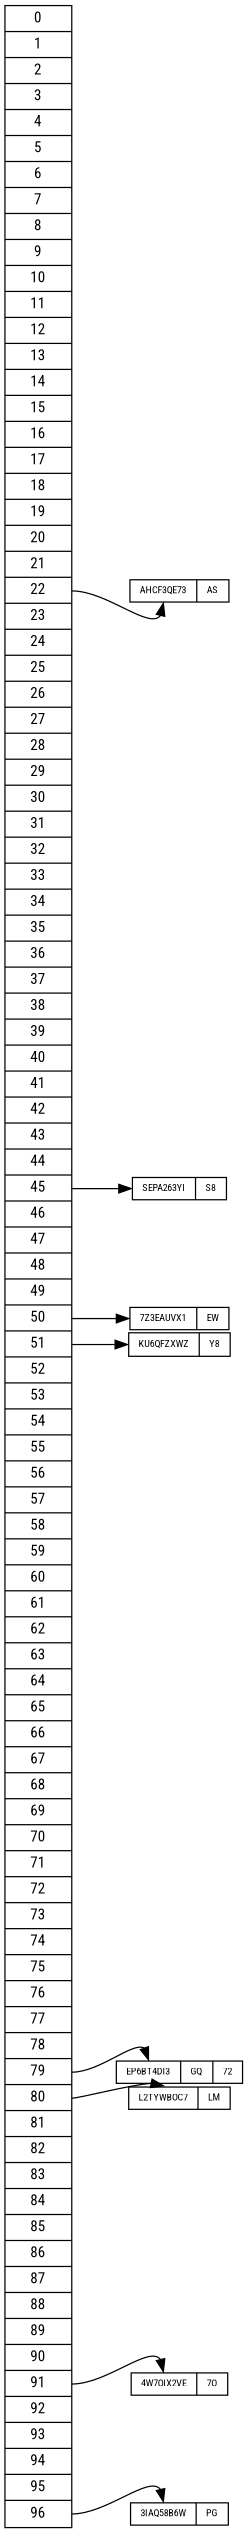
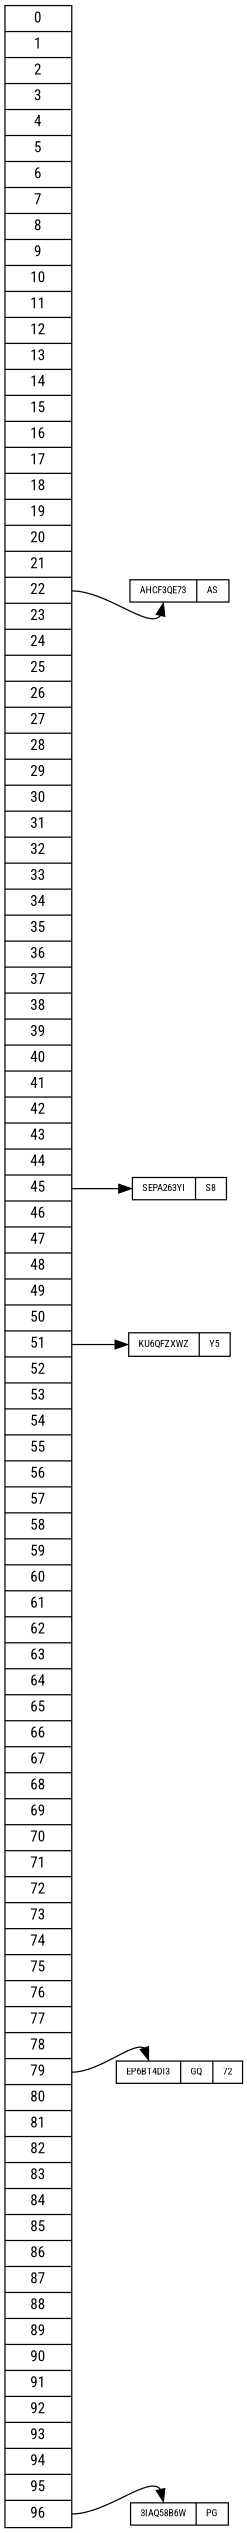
  digraph {
    fontname="Roboto Condensed"
    nodesep=.01
    rankdir=LR
    splines=true
    node [fontname="Roboto Condensed" fontsize=8 shape=record]
    edge [fontname="Roboto Condensed" headport=l]
    n1 [fontsize=12 height=.1 label="<f0>0|<f1>1|<f2>2|<f3>3|<f4>4|<f5>5|<f6>6|<f7>7|<f8>8|<f9>9|<f10>10|<f11>11|<f12>12|<f13>13|<f14>14|<f15>15|<f16>16|<f17>17|<f18>18|<f19>19|<f20>20|<f21>21|<f22>22|<f23>23|<f24>24|<f25>25|<f26>26|<f27>27|<f28>28|<f29>29|<f30>30|<f31>31|<f32>32|<f33>33|<f34>34|<f35>35|<f36>36|<f37>37|<f38>38|<f39>39|<f40>40|<f41>41|<f42>42|<f43>43|<f44>44|<f45>45|<f46>46|<f47>47|<f48>48|<f49>49|<f50>50|<f51>51|<f52>52|<f53>53|<f54>54|<f55>55|<f56>56|<f57>57|<f58>58|<f59>59|<f60>60|<f61>61|<f62>62|<f63>63|<f64>64|<f65>65|<f66>66|<f67>67|<f68>68|<f69>69|<f70>70|<f71>71|<f72>72|<f73>73|<f74>74|<f75>75|<f76>76|<f77>77|<f78>78|<f79>79|<f80>80|<f81>81|<f82>82|<f83>83|<f84>84|<f85>85|<f86>86|<f87>87|<f88>88|<f89>89|<f90>90|<f91>91|<f92>92|<f93>93|<f94>94|<f95>95|<f96>96"]
    n2 [height=.1 label="{<l>AHCF3QE73|AS}"]
    n3 [height=.1 label="{<l>SEPA263YI|S8}"]
-   n4 [height=.1 label="{<l>7Z3EAUVX1|EW}"]
-   n5 [height=.1 label="{<l>KU6QFZXWZ|Y8}"]
+   n5 [height=.1 label="{<l>KU6QFZXWZ|Y5}"]
    n6 [height=.1 label="{<l>EP6BT4DI3|GQ|72}"]
-   n7 [height=.1 label="{<l>L2TYWBOC7|LM}"]
-   n8 [height=.1 label="{<l>4W7OIX2VE|7O}"]
    n9 [height=.1 label="{<l>3IAQ58B6W|PG}"]
    n1 -> n2 [tailport=f22]
    n1 -> n3 [tailport=f45]
-   n1 -> n4 [tailport=f50]
    n1 -> n5 [tailport=f51]
    n1 -> n6 [tailport=f79]
-   n1 -> n7 [tailport=f80]
-   n1 -> n8 [tailport=f91]
    n1 -> n9 [tailport=f96]
  }
